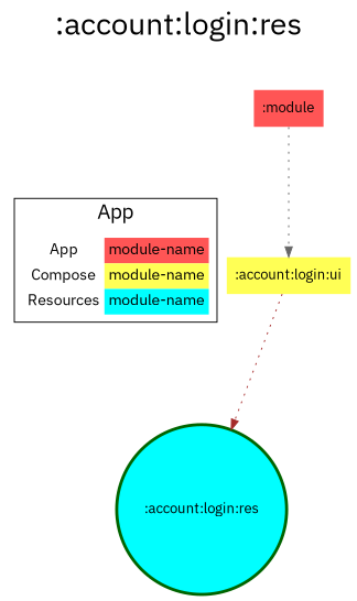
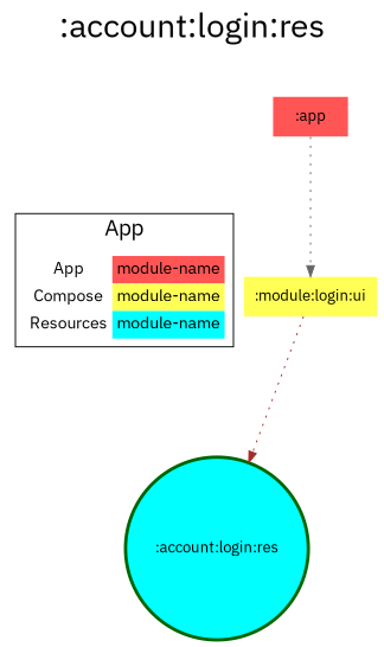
  digraph {
    fontname="IBM Plex Sans"
    fontsize=30
    label=":account:login:res"
    labelloc=t
    rankdir=TB
    ranksep=1.5
    node [color=red fontname="IBM Plex Sans" shape=none style=filled]
    edge [dir=forward fontname="IBM Plex Sans" style=dotted]
    ":account:login:res" [color=darkgreen fillcolor="#00FFFF" penwidth=3 shape=circle]
    n2 [fillcolor="#FFFFFF" fontsize=15 label=< <TABLE BORDER="0" CELLBORDER="0" CELLSPACING="0" CELLPADDING="4"> <TR><TD>App</TD><TD BGCOLOR="#FF5555">module-name</TD></TR> <TR><TD>Compose</TD><TD BGCOLOR="#FFFF55">module-name</TD></TR> <TR><TD>Resources</TD><TD BGCOLOR="#00FFFF">module-name</TD></TR> </TABLE> > margin=0 color=""]
-   ":account:login:ui" [fillcolor="#FFFF55"]
-   ":app" [fillcolor="#FF5555" label=":module"]
+   ":account:login:ui" [fillcolor="#FFFF55" label=":module:login:ui"]
+   ":app" [fillcolor="#FF5555"]
    subgraph sub_1 {
      rank=same
      ":account:login:res"
    }
    subgraph cluster_2 {
      fontsize=20
      label=App
      n2
    }
    n2 -> ":account:login:res" [style=invis]
    ":account:login:ui" -> ":account:login:res" [color=brown]
    ":app" -> ":account:login:ui" [color=gray40]
  }
